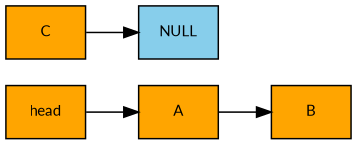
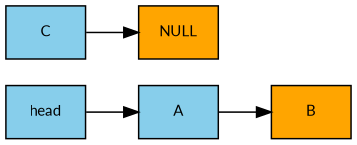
  digraph {
    fontname=Lato
    fontsize=10
    rankdir=LR
    node [fillcolor=orange fontname=Lato fontsize=10 shape=box style=filled]
    edge [fontname=Lato style=solid]
-   A
-   head
+   A [fillcolor=skyblue]
+   head [fillcolor=skyblue]
    B
-   NULL [fillcolor=skyblue]
-   C
+   NULL
+   C [fillcolor=skyblue]
    A -> B
    head -> A
    C -> NULL
  }
